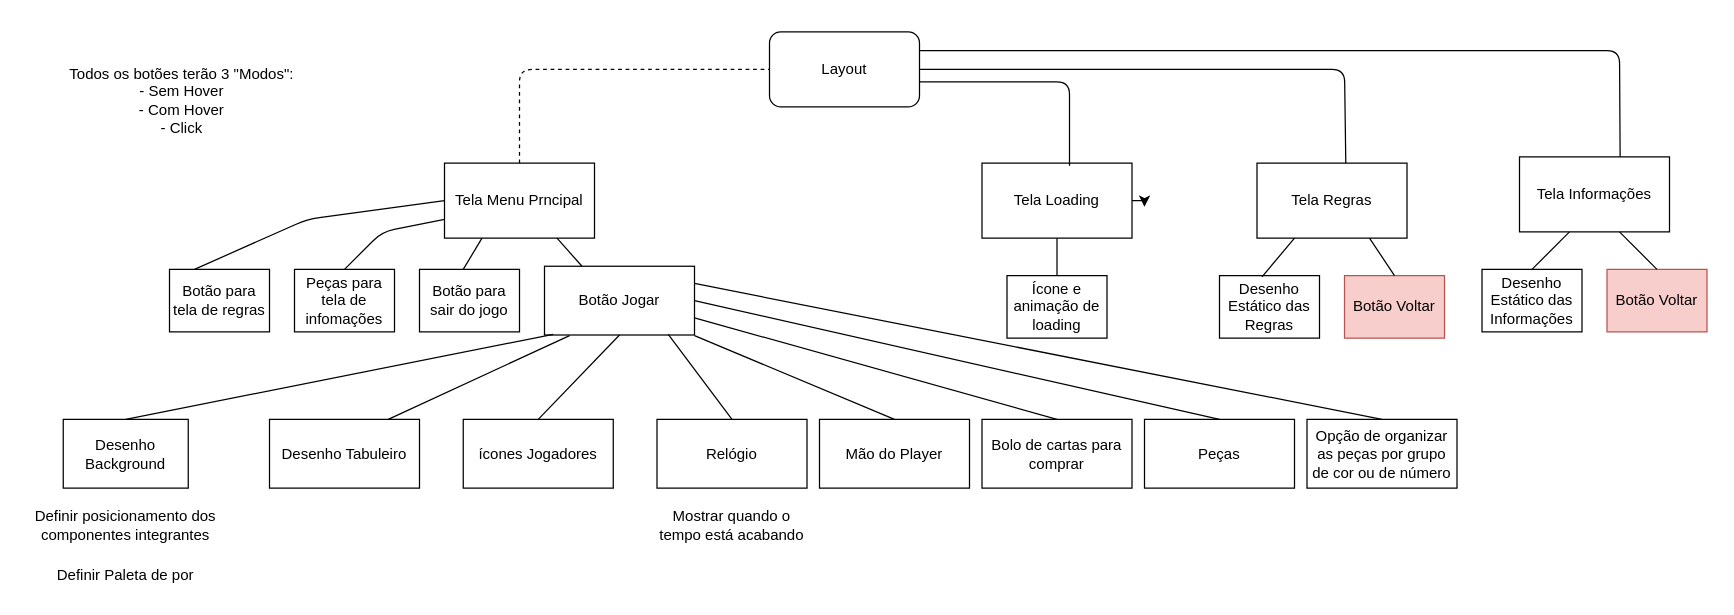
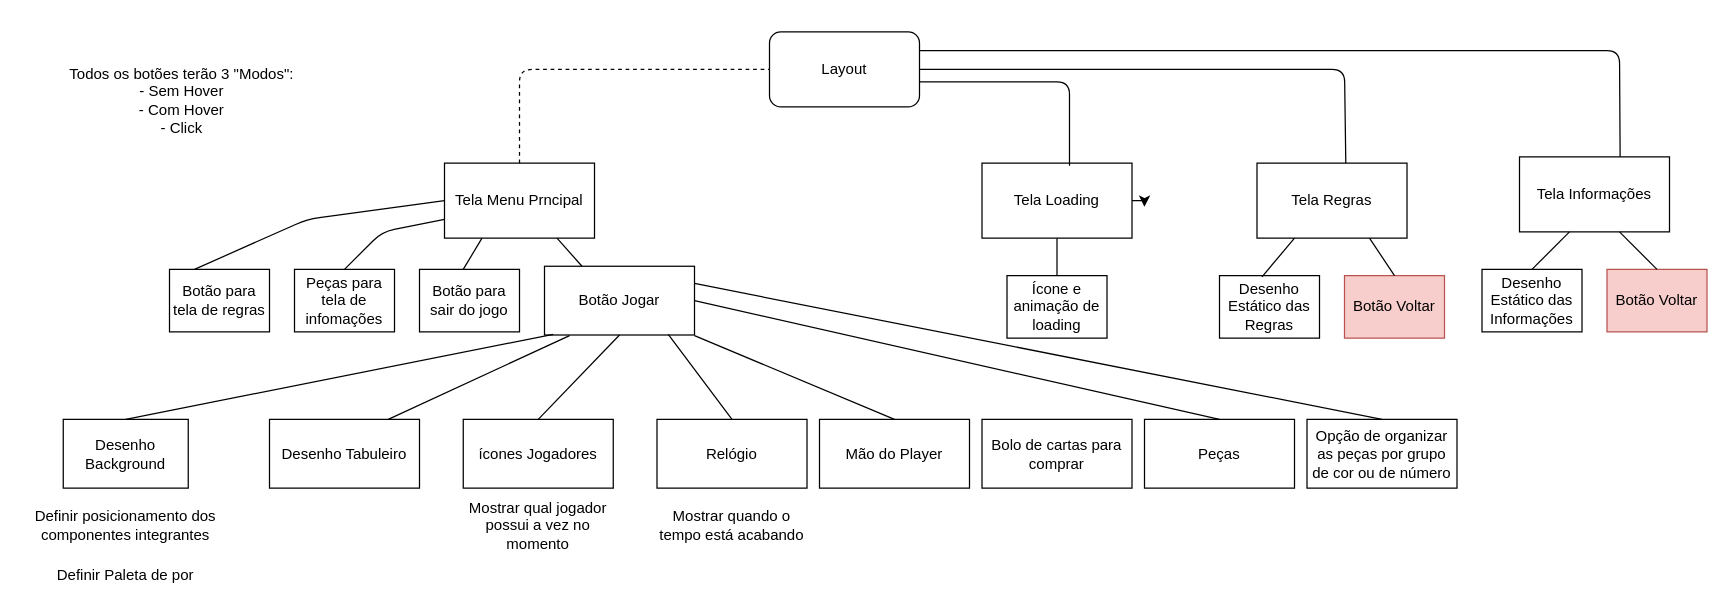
  <mxCell id="0" />
  <mxCell id="1" parent="0" />
  <mxCell id="2" value="Layout&lt;br&gt;" style="rounded=1;whiteSpace=wrap;html=1;" vertex="1" parent="1"><mxGeometry x="615" y="25" width="120" height="60" as="geometry" /></mxCell>
  <mxCell id="3" value="Tela Menu Prncipal" style="rounded=0;whiteSpace=wrap;html=1;" vertex="1" parent="1"><mxGeometry x="355" y="130" width="120" height="60" as="geometry" /></mxCell>
  <mxCell id="4" value="Tela Loading" style="rounded=0;whiteSpace=wrap;html=1;" vertex="1" parent="1"><mxGeometry x="785" y="130" width="120" height="60" as="geometry" /></mxCell>
  <mxCell id="5" value="Tela Regras" style="rounded=0;whiteSpace=wrap;html=1;" vertex="1" parent="1"><mxGeometry x="1005" y="130" width="120" height="60" as="geometry" /></mxCell>
  <mxCell id="6" value="Tela Informações" style="rounded=0;whiteSpace=wrap;html=1;" vertex="1" parent="1"><mxGeometry x="1215" y="125" width="120" height="60" as="geometry" /></mxCell>
  <mxCell id="7" value="Desenho Estático das Informações&lt;br&gt;" style="rounded=0;whiteSpace=wrap;html=1;" vertex="1" parent="1"><mxGeometry x="1185" y="215" width="80" height="50" as="geometry" /></mxCell>
  <mxCell id="8" value="Botão Voltar&lt;br&gt;" style="rounded=0;whiteSpace=wrap;html=1;fillColor=#f8cecc;strokeColor=#b85450;" vertex="1" parent="1"><mxGeometry x="1285" y="215" width="80" height="50" as="geometry" /></mxCell>
  <mxCell id="9" value="Desenho Estático das Regras&lt;br&gt;" style="rounded=0;whiteSpace=wrap;html=1;" vertex="1" parent="1"><mxGeometry x="975" y="220" width="80" height="50" as="geometry" /></mxCell>
  <mxCell id="10" value="Botão Voltar&lt;br&gt;" style="rounded=0;whiteSpace=wrap;html=1;fillColor=#f8cecc;strokeColor=#b85450;" vertex="1" parent="1"><mxGeometry x="1075" y="220" width="80" height="50" as="geometry" /></mxCell>
  <mxCell id="11" value="Ícone e animação de loading&lt;br&gt;" style="rounded=0;whiteSpace=wrap;html=1;" vertex="1" parent="1"><mxGeometry x="805" y="220" width="80" height="50" as="geometry" /></mxCell>
  <mxCell id="12" value="Botão para tela de regras&lt;br&gt;" style="rounded=0;whiteSpace=wrap;html=1;" vertex="1" parent="1"><mxGeometry x="135" y="215" width="80" height="50" as="geometry" /></mxCell>
  <mxCell id="13" value="Peças para tela de infomações&lt;br&gt;" style="rounded=0;whiteSpace=wrap;html=1;" vertex="1" parent="1"><mxGeometry x="235" y="215" width="80" height="50" as="geometry" /></mxCell>
  <mxCell id="14" value="Botão para sair do jogo&lt;br&gt;" style="rounded=0;whiteSpace=wrap;html=1;" vertex="1" parent="1"><mxGeometry x="335" y="215" width="80" height="50" as="geometry" /></mxCell>
  <mxCell id="15" value="Botão Jogar&lt;br&gt;" style="rounded=0;whiteSpace=wrap;html=1;" vertex="1" parent="1"><mxGeometry x="435" y="212.5" width="120" height="55" as="geometry" /></mxCell>
  <mxCell id="16" value="Desenho Tabuleiro&lt;br&gt;" style="rounded=0;whiteSpace=wrap;html=1;" vertex="1" parent="1"><mxGeometry x="215" y="335" width="120" height="55" as="geometry" /></mxCell>
  <mxCell id="17" value="ícones Jogadores&lt;br&gt;" style="rounded=0;whiteSpace=wrap;html=1;" vertex="1" parent="1"><mxGeometry x="370" y="335" width="120" height="55" as="geometry" /></mxCell>
  <mxCell id="18" value="Relógio&lt;br&gt;" style="rounded=0;whiteSpace=wrap;html=1;" vertex="1" parent="1"><mxGeometry x="525" y="335" width="120" height="55" as="geometry" /></mxCell>
  <mxCell id="19" value="Mão do Player&lt;br&gt;" style="rounded=0;whiteSpace=wrap;html=1;" vertex="1" parent="1"><mxGeometry x="655" y="335" width="120" height="55" as="geometry" /></mxCell>
  <mxCell id="20" value="Bolo de cartas para comprar&lt;br&gt;" style="rounded=0;whiteSpace=wrap;html=1;" vertex="1" parent="1"><mxGeometry x="785" y="335" width="120" height="55" as="geometry" /></mxCell>
  <mxCell id="21" value="Desenho Background&lt;br&gt;" style="rounded=0;whiteSpace=wrap;html=1;" vertex="1" parent="1"><mxGeometry x="50" y="335" width="100" height="55" as="geometry" /></mxCell>
  <mxCell id="22" value="Peças&lt;br&gt;" style="rounded=0;whiteSpace=wrap;html=1;" vertex="1" parent="1"><mxGeometry x="915" y="335" width="120" height="55" as="geometry" /></mxCell>
  <mxCell id="23" value="" style="endArrow=none;html=1;dashed=1;" edge="1" parent="1" source="3" target="2"><mxGeometry width="50" height="50" relative="1" as="geometry"><mxPoint x="535" y="110" as="sourcePoint" /><mxPoint x="585" y="60" as="targetPoint" /><Array as="points"><mxPoint x="415" y="55" /></Array></mxGeometry></mxCell>
  <mxCell id="24" value="" style="endArrow=none;html=1;" edge="1" parent="1"><mxGeometry width="50" height="50" relative="1" as="geometry"><mxPoint x="855" y="132" as="sourcePoint" /><mxPoint x="735" y="65" as="targetPoint" /><Array as="points"><mxPoint x="855" y="65" /></Array></mxGeometry></mxCell>
  <mxCell id="25" value="" style="endArrow=none;html=1;exitX=0.592;exitY=0;exitDx=0;exitDy=0;exitPerimeter=0;entryX=1;entryY=0.5;entryDx=0;entryDy=0;" edge="1" parent="1" source="5" target="2"><mxGeometry width="50" height="50" relative="1" as="geometry"><mxPoint x="855" y="100" as="sourcePoint" /><mxPoint x="735" y="33" as="targetPoint" /><Array as="points"><mxPoint x="1075" y="55" /></Array></mxGeometry></mxCell>
  <mxCell id="26" value="" style="endArrow=none;html=1;exitX=0.592;exitY=0;exitDx=0;exitDy=0;exitPerimeter=0;entryX=1;entryY=0.25;entryDx=0;entryDy=0;" edge="1" parent="1" target="2"><mxGeometry width="50" height="50" relative="1" as="geometry"><mxPoint x="1295.5" y="125" as="sourcePoint" /><mxPoint x="954.5" y="50" as="targetPoint" /><Array as="points"><mxPoint x="1295" y="40" /></Array></mxGeometry></mxCell>
  <mxCell id="27" value="" style="endArrow=none;html=1;exitX=0.5;exitY=0;exitDx=0;exitDy=0;entryX=0.5;entryY=1;entryDx=0;entryDy=0;" edge="1" parent="1" source="11" target="4"><mxGeometry width="50" height="50" relative="1" as="geometry"><mxPoint x="820" y="237.5" as="sourcePoint" /><mxPoint x="870" y="187.5" as="targetPoint" /></mxGeometry></mxCell>
  <mxCell id="28" value="" style="endArrow=none;html=1;exitX=0.425;exitY=0.02;exitDx=0;exitDy=0;entryX=0.25;entryY=1;entryDx=0;entryDy=0;exitPerimeter=0;" edge="1" parent="1" source="9" target="5"><mxGeometry width="50" height="50" relative="1" as="geometry"><mxPoint x="855" y="230" as="sourcePoint" /><mxPoint x="855" y="200" as="targetPoint" /></mxGeometry></mxCell>
  <mxCell id="29" style="edgeStyle=orthogonalEdgeStyle;rounded=0;orthogonalLoop=1;jettySize=auto;html=1;exitX=1;exitY=0.5;exitDx=0;exitDy=0;entryX=1.083;entryY=0.583;entryDx=0;entryDy=0;entryPerimeter=0;" edge="1" parent="1" source="4" target="4"><mxGeometry relative="1" as="geometry" /></mxCell>
  <mxCell id="30" value="" style="endArrow=none;html=1;exitX=0.5;exitY=0;exitDx=0;exitDy=0;entryX=0.75;entryY=1;entryDx=0;entryDy=0;" edge="1" parent="1" source="10" target="5"><mxGeometry width="50" height="50" relative="1" as="geometry"><mxPoint x="1089" y="221" as="sourcePoint" /><mxPoint x="1115" y="190" as="targetPoint" /></mxGeometry></mxCell>
  <mxCell id="31" value="" style="endArrow=none;html=1;exitX=0.5;exitY=0;exitDx=0;exitDy=0;" edge="1" parent="1" source="7"><mxGeometry width="50" height="50" relative="1" as="geometry"><mxPoint x="1205" y="235" as="sourcePoint" /><mxPoint x="1255" y="185" as="targetPoint" /></mxGeometry></mxCell>
  <mxCell id="32" value="" style="endArrow=none;html=1;exitX=0.5;exitY=0;exitDx=0;exitDy=0;" edge="1" parent="1" source="8"><mxGeometry width="50" height="50" relative="1" as="geometry"><mxPoint x="1325" y="225" as="sourcePoint" /><mxPoint x="1295" y="185" as="targetPoint" /><Array as="points" /></mxGeometry></mxCell>
  <mxCell id="33" value="" style="endArrow=none;html=1;entryX=0.25;entryY=1;entryDx=0;entryDy=0;" edge="1" parent="1" target="3"><mxGeometry width="50" height="50" relative="1" as="geometry"><mxPoint x="370" y="215" as="sourcePoint" /><mxPoint x="400" y="195" as="targetPoint" /><Array as="points" /></mxGeometry></mxCell>
  <mxCell id="34" value="" style="endArrow=none;html=1;entryX=0.75;entryY=1;entryDx=0;entryDy=0;exitX=0.25;exitY=0;exitDx=0;exitDy=0;" edge="1" parent="1" source="15" target="3"><mxGeometry width="50" height="50" relative="1" as="geometry"><mxPoint x="445" y="240" as="sourcePoint" /><mxPoint x="495" y="190" as="targetPoint" /></mxGeometry></mxCell>
  <mxCell id="35" value="" style="endArrow=none;html=1;entryX=0;entryY=0.75;entryDx=0;entryDy=0;" edge="1" parent="1" target="3"><mxGeometry width="50" height="50" relative="1" as="geometry"><mxPoint x="275" y="215" as="sourcePoint" /><mxPoint x="305" y="185" as="targetPoint" /><Array as="points"><mxPoint x="305" y="185" /></Array></mxGeometry></mxCell>
  <mxCell id="36" value="" style="endArrow=none;html=1;entryX=0;entryY=0.5;entryDx=0;entryDy=0;" edge="1" parent="1" target="3"><mxGeometry width="50" height="50" relative="1" as="geometry"><mxPoint x="155" y="215" as="sourcePoint" /><mxPoint x="345" y="155" as="targetPoint" /><Array as="points"><mxPoint x="245" y="175" /></Array></mxGeometry></mxCell>
  <mxCell id="37" value="" style="endArrow=none;html=1;entryX=0.058;entryY=0.991;entryDx=0;entryDy=0;entryPerimeter=0;exitX=0.5;exitY=0;exitDx=0;exitDy=0;" edge="1" parent="1" source="21" target="15"><mxGeometry width="50" height="50" relative="1" as="geometry"><mxPoint x="190" y="335" as="sourcePoint" /><mxPoint x="240" y="285" as="targetPoint" /></mxGeometry></mxCell>
  <mxCell id="38" value="" style="endArrow=none;html=1;entryX=0.167;entryY=1.009;entryDx=0;entryDy=0;entryPerimeter=0;" edge="1" parent="1" target="15"><mxGeometry width="50" height="50" relative="1" as="geometry"><mxPoint x="310" y="335" as="sourcePoint" /><mxPoint x="360" y="285" as="targetPoint" /></mxGeometry></mxCell>
  <mxCell id="39" value="" style="endArrow=none;html=1;entryX=0.5;entryY=1;entryDx=0;entryDy=0;exitX=0.5;exitY=0;exitDx=0;exitDy=0;" edge="1" parent="1" source="17" target="15"><mxGeometry width="50" height="50" relative="1" as="geometry"><mxPoint x="436" y="345" as="sourcePoint" /><mxPoint x="475" y="290" as="targetPoint" /></mxGeometry></mxCell>
  <mxCell id="40" value="" style="endArrow=none;html=1;exitX=0.5;exitY=0;exitDx=0;exitDy=0;entryX=0.825;entryY=0.991;entryDx=0;entryDy=0;entryPerimeter=0;" edge="1" parent="1" source="18" target="15"><mxGeometry width="50" height="50" relative="1" as="geometry"><mxPoint x="555" y="335" as="sourcePoint" /><mxPoint x="605" y="285" as="targetPoint" /></mxGeometry></mxCell>
  <mxCell id="41" value="" style="endArrow=none;html=1;entryX=1;entryY=1.009;entryDx=0;entryDy=0;exitX=0.5;exitY=0;exitDx=0;exitDy=0;entryPerimeter=0;" edge="1" parent="1" source="19" target="15"><mxGeometry width="50" height="50" relative="1" as="geometry"><mxPoint x="505" y="315" as="sourcePoint" /><mxPoint x="555" y="265" as="targetPoint" /></mxGeometry></mxCell>
- <mxCell id="42" value="" style="endArrow=none;html=1;entryX=1;entryY=0.75;entryDx=0;entryDy=0;exitX=0.5;exitY=0;exitDx=0;exitDy=0;" edge="1" parent="1" source="20" target="15"><mxGeometry width="50" height="50" relative="1" as="geometry"><mxPoint x="625" y="275" as="sourcePoint" /><mxPoint x="675" y="225" as="targetPoint" /></mxGeometry></mxCell>
  <mxCell id="43" value="" style="endArrow=none;html=1;entryX=1;entryY=0.5;entryDx=0;entryDy=0;exitX=0.5;exitY=0;exitDx=0;exitDy=0;" edge="1" parent="1" source="22" target="15"><mxGeometry width="50" height="50" relative="1" as="geometry"><mxPoint x="135" y="465" as="sourcePoint" /><mxPoint x="185" y="415" as="targetPoint" /></mxGeometry></mxCell>
  <mxCell id="44" value="&lt;span&gt;Definir posicionamento dos componentes integrantes&lt;/span&gt;" style="text;html=1;strokeColor=none;fillColor=none;align=center;verticalAlign=middle;whiteSpace=wrap;rounded=0;" vertex="1" parent="1"><mxGeometry x="20" y="400" width="160" height="40" as="geometry" /></mxCell>
  <mxCell id="45" value="Definir Paleta de por" style="text;html=1;strokeColor=none;fillColor=none;align=center;verticalAlign=middle;whiteSpace=wrap;rounded=0;" vertex="1" parent="1"><mxGeometry x="40" y="450" width="120" height="20" as="geometry" /></mxCell>
+ <mxCell id="46" value="Mostrar qual jogador possui a vez no momento" style="text;html=1;strokeColor=none;fillColor=none;align=center;verticalAlign=middle;whiteSpace=wrap;rounded=0;" vertex="1" parent="1"><mxGeometry x="370" y="410" width="120" height="20" as="geometry" /></mxCell>
  <mxCell id="47" value="Mostrar quando o tempo está acabando" style="text;html=1;strokeColor=none;fillColor=none;align=center;verticalAlign=middle;whiteSpace=wrap;rounded=0;" vertex="1" parent="1"><mxGeometry x="525" y="410" width="120" height="20" as="geometry" /></mxCell>
  <mxCell id="48" value="Opção de organizar as peças por grupo de cor ou de número&lt;br&gt;" style="rounded=0;whiteSpace=wrap;html=1;" vertex="1" parent="1"><mxGeometry x="1045" y="335" width="120" height="55" as="geometry" /></mxCell>
  <mxCell id="49" value="" style="endArrow=none;html=1;entryX=0.5;entryY=0;entryDx=0;entryDy=0;exitX=1;exitY=0.25;exitDx=0;exitDy=0;" edge="1" parent="1" source="15" target="48"><mxGeometry width="50" height="50" relative="1" as="geometry"><mxPoint x="20" y="540" as="sourcePoint" /><mxPoint x="70" y="490" as="targetPoint" /></mxGeometry></mxCell>
  <mxCell id="50" value="Todos os botões terão 3 &quot;Modos&quot;:&lt;br&gt;- Sem Hover&lt;br&gt;- Com Hover&lt;br&gt;- Click&lt;br&gt;" style="text;html=1;strokeColor=none;fillColor=none;align=center;verticalAlign=middle;whiteSpace=wrap;rounded=0;" vertex="1" parent="1"><mxGeometry x="20" y="20" width="250" height="120" as="geometry" /></mxCell>
